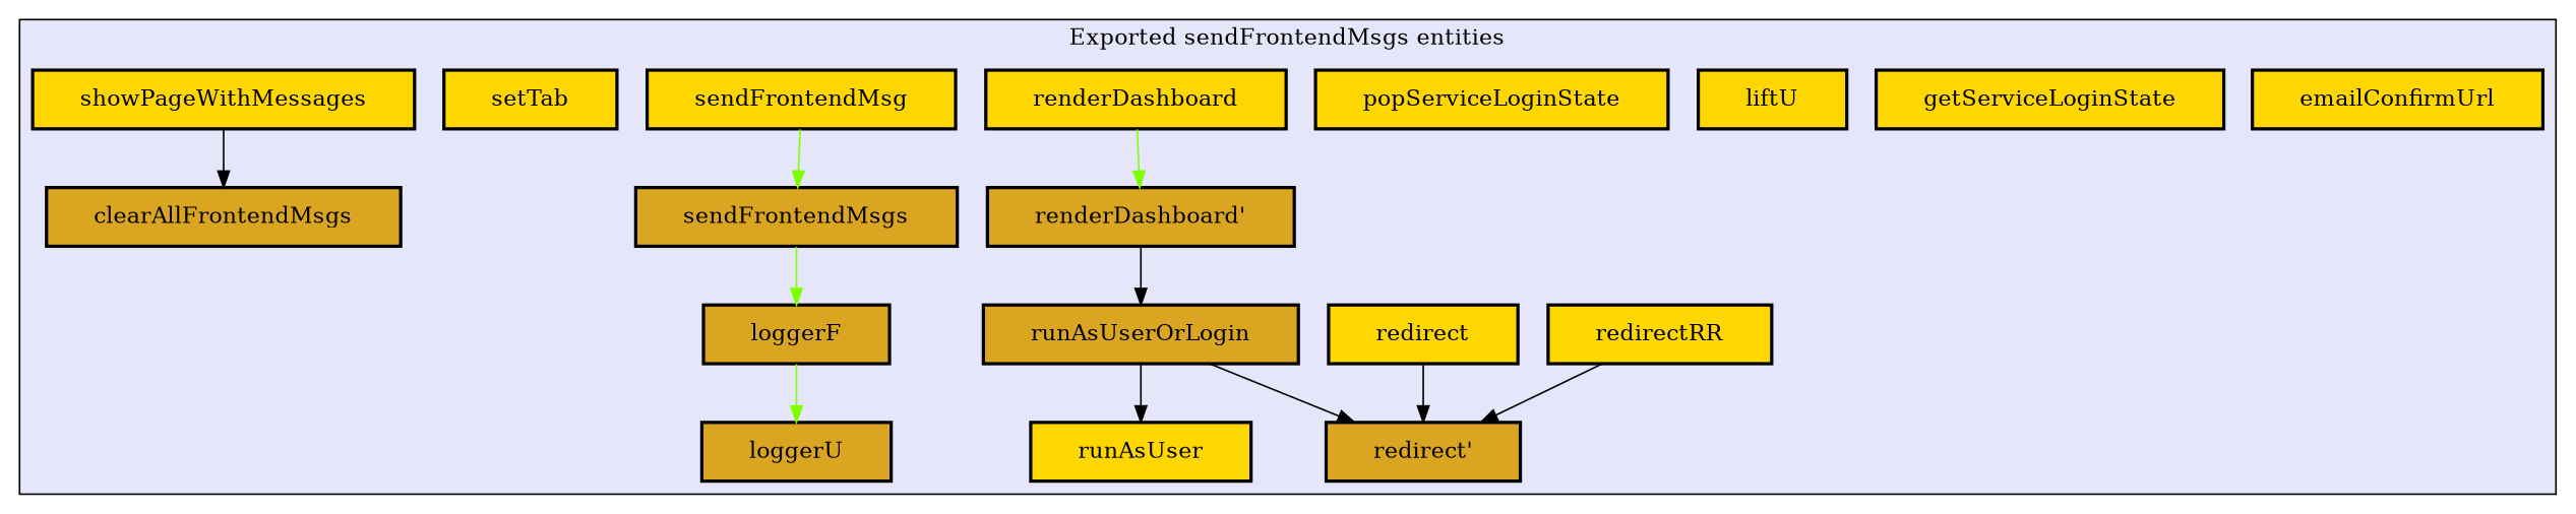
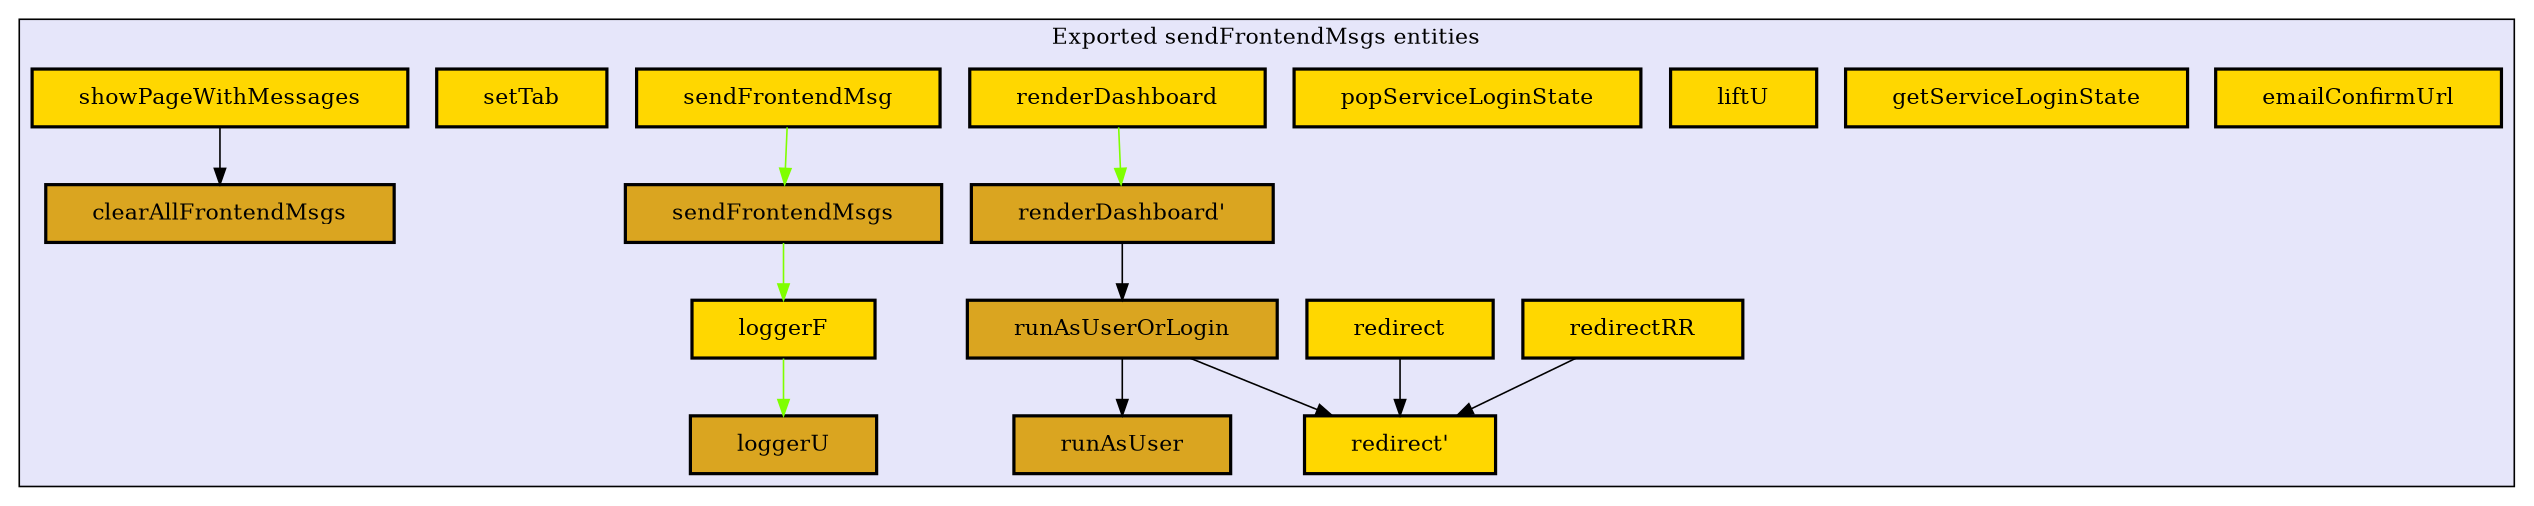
  digraph {
    node [fillcolor=gold margin="0.4,0.1" shape=box style="filled,bold"]
    edge [color=black penwidth=1]
    n1 [fillcolor=goldenrod label=clearAllFrontendMsgs]
    n2 [label=emailConfirmUrl]
    n3 [label=getServiceLoginState]
    n4 [label=liftU]
-   n5 [fillcolor=goldenrod label=loggerF]
+   n5 [label=loggerF]
    n6 [fillcolor=goldenrod label=loggerU]
    n7 [label=popServiceLoginState]
-   n8 [fillcolor=goldenrod label="redirect'"]
+   n8 [label="redirect'"]
    n9 [label=redirectRR]
    n10 [label=redirect]
    n11 [label=renderDashboard]
    n12 [fillcolor=goldenrod label="renderDashboard'"]
-   n13 [label=runAsUser]
+   n13 [fillcolor=goldenrod label=runAsUser]
    n14 [fillcolor=goldenrod label=runAsUserOrLogin]
    n15 [label=sendFrontendMsg]
    n16 [fillcolor=goldenrod label=sendFrontendMsgs]
    n17 [label=setTab]
    n18 [label=showPageWithMessages]
    subgraph cluster_1 {
      fillcolor=lavender
      label="Exported sendFrontendMsgs entities"
      style=filled
      n1
      n2
      n3
      n4
      n5
      n6
      n7
      n8
      n9
      n10
      n11
      n12
      n13
      n14
      n15
      n16
      n17
      n18
    }
    n5 -> n6 [color=chartreuse]
    n9 -> n8
    n10 -> n8
    n11 -> n12 [color=chartreuse]
    n12 -> n14
    n14 -> n8
    n14 -> n13
    n15 -> n16 [color=chartreuse]
    n16 -> n5 [color=chartreuse]
    n18 -> n1
  }
